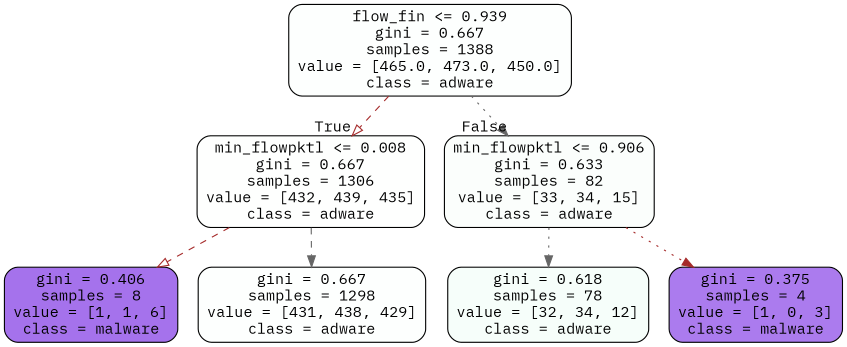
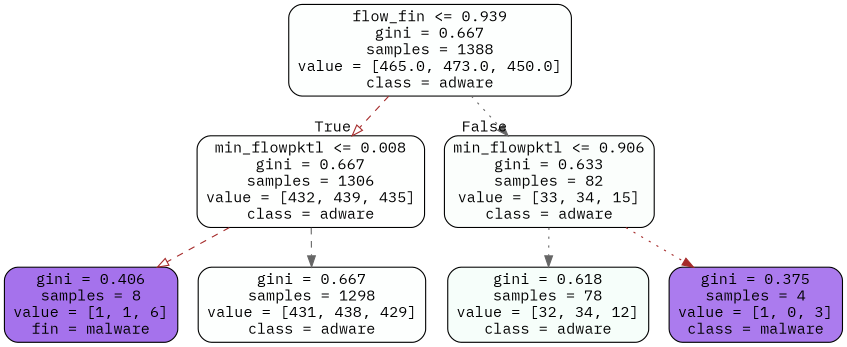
  digraph {
    fontname="IBM Plex Mono"
    node [color=black fillcolor="#fdfffe" fontname="IBM Plex Mono" shape=box style="filled, rounded"]
    edge [fontname="IBM Plex Mono" color=brown style=dashed arrowhead=normal]
    n1 [label="flow_fin <= 0.939\ngini = 0.667\nsamples = 1388\nvalue = [465.0, 473.0, 450.0]\nclass = adware"]
    n2 [fillcolor="#fefffe" label="min_flowpktl <= 0.008\ngini = 0.667\nsamples = 1306\nvalue = [432, 439, 435]\nclass = adware"]
    n3 [fillcolor="#fbfefc" label="min_flowpktl <= 0.906\ngini = 0.633\nsamples = 82\nvalue = [33, 34, 15]\nclass = adware"]
-   n4 [fillcolor="#a572ec" label="gini = 0.406\nsamples = 8\nvalue = [1, 1, 6]\nclass = malware"]
+   n4 [fillcolor="#a572ec" label="gini = 0.406\nsamples = 8\nvalue = [1, 1, 6]\nfin = malware"]
    n5 [label="gini = 0.667\nsamples = 1298\nvalue = [431, 438, 429]\nclass = adware"]
    n6 [fillcolor="#f6fefa" label="gini = 0.618\nsamples = 78\nvalue = [32, 34, 12]\nclass = adware"]
    n7 [fillcolor="#ab7bee" label="gini = 0.375\nsamples = 4\nvalue = [1, 0, 3]\nclass = malware"]
    n1 -> n2 [headlabel=True labelangle=45 labeldistance=2.5 arrowhead=onormal]
    n1 -> n3 [headlabel=False labelangle=-45 labeldistance=2.5 color=gray40 style=dotted]
    n2 -> n4 [arrowhead=onormal]
    n2 -> n5 [color=gray40]
    n3 -> n6 [color=gray40 style=dotted]
    n3 -> n7 [style=dotted]
  }
